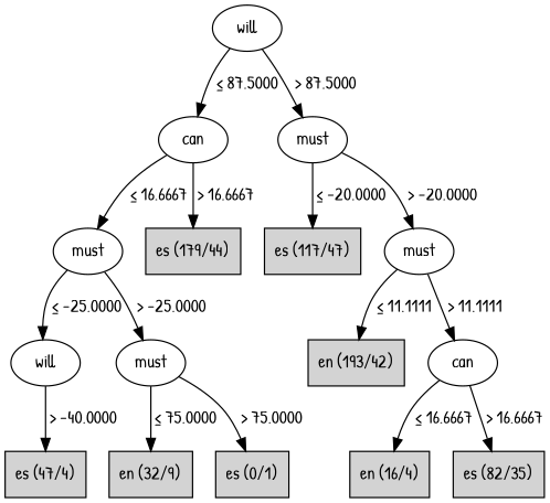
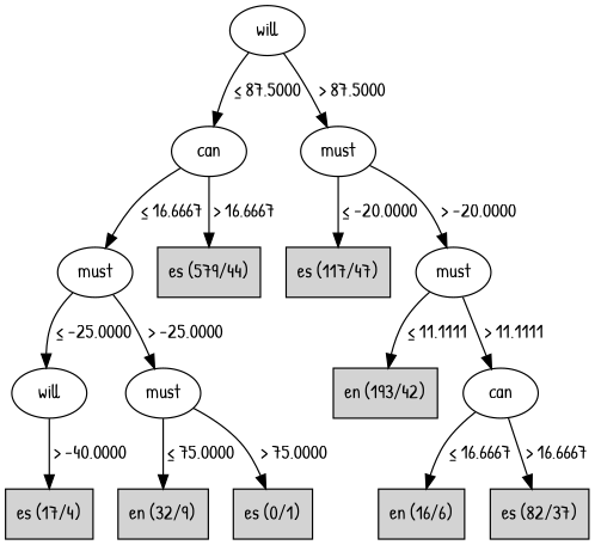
  digraph {
    fontname="Patrick Hand"
    node [fontname="Patrick Hand"]
    edge [fontname="Patrick Hand"]
    n1 [label=will]
    n2 [label=can]
    n3 [label=must]
    n4 [label=must]
-   n5 [label="es (179/44)" shape=box style=filled]
+   n5 [label="es (579/44)" shape=box style=filled]
    n6 [label="es (117/47)" shape=box style=filled]
    n7 [label=must]
    n8 [label=will]
    n9 [label=must]
-   n10 [label="es (47/4)" shape=box style=filled]
+   n10 [label="es (17/4)" shape=box style=filled]
    n11 [label="en (32/9)" shape=box style=filled]
    n12 [label="es (0/1)" shape=box style=filled]
    n13 [label="en (193/42)" shape=box style=filled]
    n14 [label=can]
-   n15 [label="en (16/4)" shape=box style=filled]
-   n16 [label="es (82/35)" shape=box style=filled]
+   n15 [label="en (16/6)" shape=box style=filled]
+   n16 [label="es (82/37)" shape=box style=filled]
    n1 -> n2 [label=" ≤ 87.5000"]
    n1 -> n3 [label=" > 87.5000"]
    n2 -> n4 [label=" ≤ 16.6667"]
    n2 -> n5 [label=" > 16.6667"]
    n3 -> n6 [label=" ≤ -20.0000"]
    n3 -> n7 [label=" > -20.0000"]
    n4 -> n8 [label=" ≤ -25.0000"]
    n4 -> n9 [label=" > -25.0000"]
    n7 -> n13 [label=" ≤ 11.1111"]
    n7 -> n14 [label=" > 11.1111"]
    n8 -> n10 [label=" > -40.0000"]
    n9 -> n11 [label=" ≤ 75.0000"]
    n9 -> n12 [label=" > 75.0000"]
    n14 -> n15 [label=" ≤ 16.6667"]
    n14 -> n16 [label=" > 16.6667"]
  }
